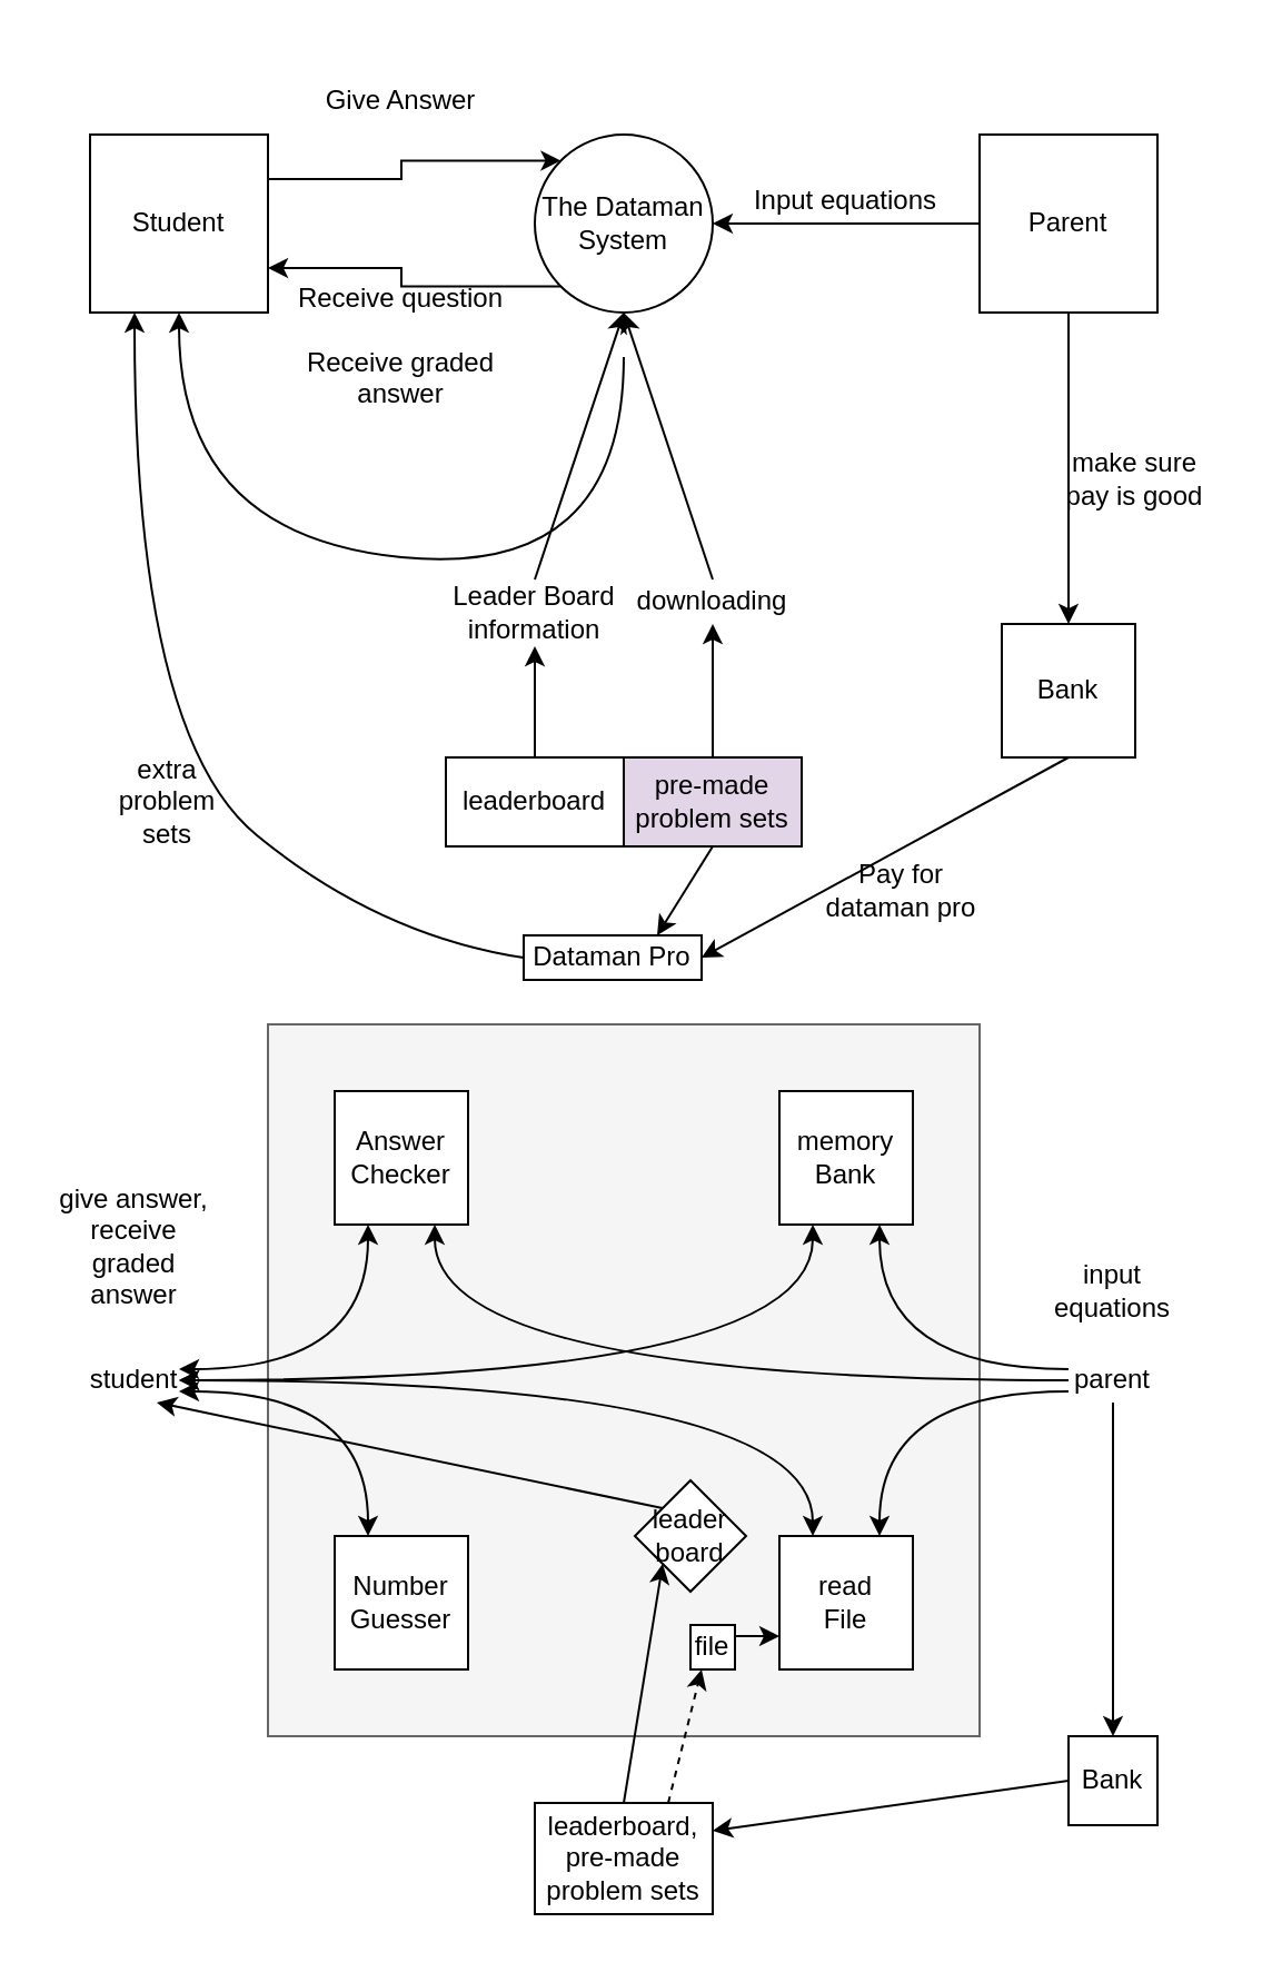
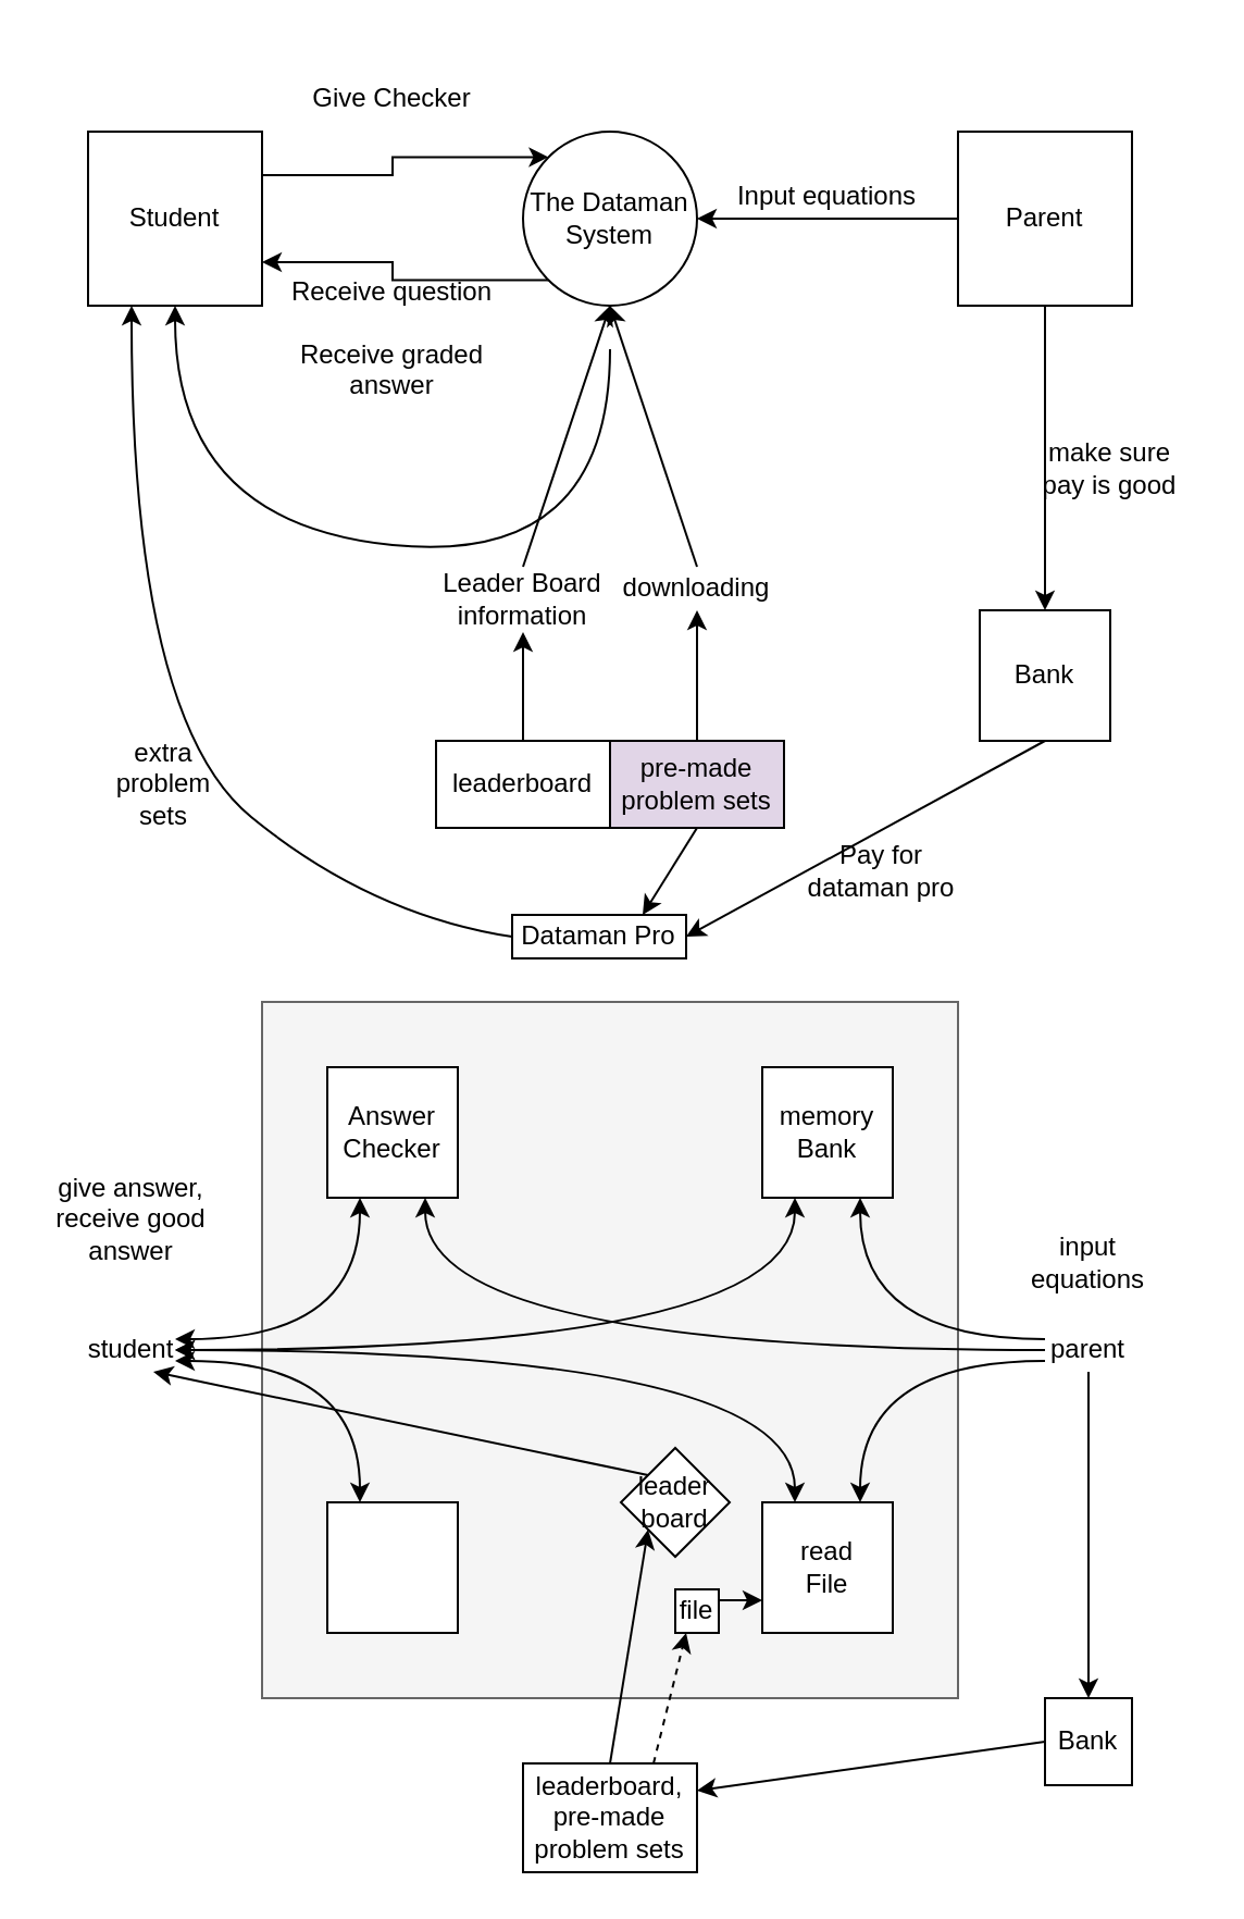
  <mxCell id="0" />
  <mxCell id="1" parent="0" />
  <mxCell id="2" style="edgeStyle=orthogonalEdgeStyle;rounded=0;orthogonalLoop=1;jettySize=auto;html=1;exitX=0;exitY=1;exitDx=0;exitDy=0;entryX=1;entryY=0.75;entryDx=0;entryDy=0;" parent="1" source="3" target="5" edge="1"><mxGeometry relative="1" as="geometry" /></mxCell>
  <mxCell id="3" value="The Dataman System" style="ellipse;whiteSpace=wrap;html=1;aspect=fixed;" parent="1" vertex="1"><mxGeometry x="240" y="60" width="80" height="80" as="geometry" /></mxCell>
  <mxCell id="4" style="edgeStyle=orthogonalEdgeStyle;rounded=0;orthogonalLoop=1;jettySize=auto;html=1;exitX=1;exitY=0.25;exitDx=0;exitDy=0;entryX=0;entryY=0;entryDx=0;entryDy=0;" parent="1" source="5" target="3" edge="1"><mxGeometry relative="1" as="geometry" /></mxCell>
  <mxCell id="5" value="Student" style="whiteSpace=wrap;html=1;aspect=fixed;" parent="1" vertex="1"><mxGeometry x="40" y="60" width="80" height="80" as="geometry" /></mxCell>
  <mxCell id="6" style="edgeStyle=orthogonalEdgeStyle;rounded=0;orthogonalLoop=1;jettySize=auto;html=1;exitX=0;exitY=0.5;exitDx=0;exitDy=0;entryX=1;entryY=0.5;entryDx=0;entryDy=0;" parent="1" source="7" target="3" edge="1"><mxGeometry relative="1" as="geometry" /></mxCell>
  <mxCell id="7" value="Parent" style="whiteSpace=wrap;html=1;aspect=fixed;" parent="1" vertex="1"><mxGeometry x="440" y="60" width="80" height="80" as="geometry" /></mxCell>
  <mxCell id="8" value="Receive question&lt;br&gt;&lt;br&gt;Receive graded answer" style="text;html=1;strokeColor=none;fillColor=none;align=center;verticalAlign=middle;whiteSpace=wrap;rounded=0;" parent="1" vertex="1"><mxGeometry x="130" y="130" width="100" height="50" as="geometry" /></mxCell>
- <mxCell id="9" value="Give Answer" style="text;html=1;strokeColor=none;fillColor=none;align=center;verticalAlign=middle;whiteSpace=wrap;rounded=0;" parent="1" vertex="1"><mxGeometry x="130" y="20" width="100" height="50" as="geometry" /></mxCell>
+ <mxCell id="9" value="Give Checker" style="text;html=1;strokeColor=none;fillColor=none;align=center;verticalAlign=middle;whiteSpace=wrap;rounded=0;" parent="1" vertex="1"><mxGeometry x="130" y="20" width="100" height="50" as="geometry" /></mxCell>
  <mxCell id="10" value="Input equations" style="text;html=1;strokeColor=none;fillColor=none;align=center;verticalAlign=middle;whiteSpace=wrap;rounded=0;" parent="1" vertex="1"><mxGeometry x="330" y="80" width="100" height="20" as="geometry" /></mxCell>
  <mxCell id="11" value="leaderboard" style="rounded=0;whiteSpace=wrap;html=1;" parent="1" vertex="1"><mxGeometry x="200" y="340" width="80" height="40" as="geometry" /></mxCell>
  <mxCell id="12" value="pre-made problem sets" style="rounded=0;whiteSpace=wrap;html=1;fillColor=#e1d5e7;" parent="1" vertex="1"><mxGeometry x="280" y="340" width="80" height="40" as="geometry" /></mxCell>
  <mxCell id="13" value="Bank" style="rounded=0;whiteSpace=wrap;html=1;" parent="1" vertex="1"><mxGeometry x="450" y="280" width="60" height="60" as="geometry" /></mxCell>
  <mxCell id="14" value="" style="endArrow=classic;html=1;exitX=0.5;exitY=0;exitDx=0;exitDy=0;entryX=0.5;entryY=1;entryDx=0;entryDy=0;" parent="1" source="11" target="15" edge="1"><mxGeometry width="50" height="50" relative="1" as="geometry"><mxPoint x="100" y="310" as="sourcePoint" /><mxPoint x="150" y="260" as="targetPoint" /></mxGeometry></mxCell>
  <mxCell id="15" value="Leader Board information" style="text;html=1;strokeColor=none;fillColor=none;align=center;verticalAlign=middle;whiteSpace=wrap;rounded=0;" parent="1" vertex="1"><mxGeometry x="200" y="260" width="80" height="30" as="geometry" /></mxCell>
  <mxCell id="16" value="" style="endArrow=classic;html=1;exitX=0.5;exitY=0;exitDx=0;exitDy=0;entryX=0.5;entryY=1;entryDx=0;entryDy=0;" parent="1" source="15" target="3" edge="1"><mxGeometry width="50" height="50" relative="1" as="geometry"><mxPoint x="40" y="410" as="sourcePoint" /><mxPoint x="90" y="360" as="targetPoint" /></mxGeometry></mxCell>
  <mxCell id="17" value="downloading" style="text;html=1;strokeColor=none;fillColor=none;align=center;verticalAlign=middle;whiteSpace=wrap;rounded=0;" parent="1" vertex="1"><mxGeometry x="280" y="260" width="80" height="20" as="geometry" /></mxCell>
  <mxCell id="18" value="" style="endArrow=classic;html=1;exitX=0.5;exitY=0;exitDx=0;exitDy=0;entryX=0.5;entryY=1;entryDx=0;entryDy=0;" parent="1" source="12" target="17" edge="1"><mxGeometry width="50" height="50" relative="1" as="geometry"><mxPoint x="40" y="410" as="sourcePoint" /><mxPoint x="90" y="360" as="targetPoint" /></mxGeometry></mxCell>
  <mxCell id="19" value="" style="endArrow=classic;html=1;exitX=0.5;exitY=0;exitDx=0;exitDy=0;" parent="1" source="17" edge="1"><mxGeometry width="50" height="50" relative="1" as="geometry"><mxPoint x="40" y="410" as="sourcePoint" /><mxPoint x="280" y="140" as="targetPoint" /></mxGeometry></mxCell>
  <mxCell id="20" value="" style="curved=1;endArrow=classic;html=1;" parent="1" target="5" edge="1"><mxGeometry width="50" height="50" relative="1" as="geometry"><mxPoint x="280" y="160" as="sourcePoint" /><mxPoint x="90" y="360" as="targetPoint" /><Array as="points"><mxPoint x="280" y="260" /><mxPoint x="80" y="240" /></Array></mxGeometry></mxCell>
  <mxCell id="21" value="" style="endArrow=classic;html=1;exitX=0.5;exitY=1;exitDx=0;exitDy=0;entryX=0.5;entryY=0;entryDx=0;entryDy=0;" parent="1" source="7" target="13" edge="1"><mxGeometry width="50" height="50" relative="1" as="geometry"><mxPoint x="40" y="450" as="sourcePoint" /><mxPoint x="90" y="400" as="targetPoint" /></mxGeometry></mxCell>
  <mxCell id="22" value="Dataman Pro" style="rounded=0;whiteSpace=wrap;html=1;" parent="1" vertex="1"><mxGeometry x="235" y="420" width="80" height="20" as="geometry" /></mxCell>
  <mxCell id="23" value="" style="endArrow=classic;html=1;exitX=0.5;exitY=1;exitDx=0;exitDy=0;entryX=1;entryY=0.5;entryDx=0;entryDy=0;" parent="1" source="13" target="22" edge="1"><mxGeometry width="50" height="50" relative="1" as="geometry"><mxPoint x="40" y="500" as="sourcePoint" /><mxPoint x="90" y="450" as="targetPoint" /></mxGeometry></mxCell>
  <mxCell id="24" value="" style="endArrow=classic;html=1;exitX=0.5;exitY=1;exitDx=0;exitDy=0;entryX=0.75;entryY=0;entryDx=0;entryDy=0;" parent="1" source="12" target="22" edge="1"><mxGeometry width="50" height="50" relative="1" as="geometry"><mxPoint x="40" y="500" as="sourcePoint" /><mxPoint x="90" y="450" as="targetPoint" /></mxGeometry></mxCell>
  <mxCell id="25" value="" style="curved=1;endArrow=classic;html=1;exitX=0;exitY=0.5;exitDx=0;exitDy=0;entryX=0.25;entryY=1;entryDx=0;entryDy=0;" parent="1" source="22" target="5" edge="1"><mxGeometry width="50" height="50" relative="1" as="geometry"><mxPoint x="40" y="500" as="sourcePoint" /><mxPoint x="90" y="450" as="targetPoint" /><Array as="points"><mxPoint x="170" y="420" /><mxPoint x="60" y="330" /></Array></mxGeometry></mxCell>
  <mxCell id="26" value="Pay for dataman pro" style="text;html=1;strokeColor=none;fillColor=none;align=center;verticalAlign=middle;whiteSpace=wrap;rounded=0;" parent="1" vertex="1"><mxGeometry x="370" y="380" width="70" height="40" as="geometry" /></mxCell>
  <mxCell id="27" value="make sure pay is good" style="text;html=1;strokeColor=none;fillColor=none;align=center;verticalAlign=middle;whiteSpace=wrap;rounded=0;" parent="1" vertex="1"><mxGeometry x="470" y="200" width="80" height="30" as="geometry" /></mxCell>
  <mxCell id="28" value="extra problem sets" style="text;html=1;strokeColor=none;fillColor=none;align=center;verticalAlign=middle;whiteSpace=wrap;rounded=0;" parent="1" vertex="1"><mxGeometry x="50" y="340" width="50" height="40" as="geometry" /></mxCell>
  <mxCell id="29" value="" style="whiteSpace=wrap;html=1;aspect=fixed;fillColor=#f5f5f5;strokeColor=#666666;fontColor=#333333;" parent="1" vertex="1"><mxGeometry x="120" y="460" width="320" height="320" as="geometry" /></mxCell>
  <mxCell id="30" value="" style="whiteSpace=wrap;html=1;aspect=fixed;" parent="1" vertex="1"><mxGeometry x="150" y="490" width="60" height="60" as="geometry" /></mxCell>
  <mxCell id="31" value="" style="whiteSpace=wrap;html=1;aspect=fixed;" parent="1" vertex="1"><mxGeometry x="350" y="690" width="60" height="60" as="geometry" /></mxCell>
  <mxCell id="32" value="" style="whiteSpace=wrap;html=1;aspect=fixed;" parent="1" vertex="1"><mxGeometry x="150" y="690" width="60" height="60" as="geometry" /></mxCell>
  <mxCell id="33" value="" style="whiteSpace=wrap;html=1;aspect=fixed;" parent="1" vertex="1"><mxGeometry x="350" y="490" width="60" height="60" as="geometry" /></mxCell>
  <mxCell id="34" value="Answer&lt;br&gt;Checker" style="text;html=1;strokeColor=none;fillColor=none;align=center;verticalAlign=middle;whiteSpace=wrap;rounded=0;" parent="1" vertex="1"><mxGeometry x="160" y="510" width="40" height="20" as="geometry" /></mxCell>
  <mxCell id="35" value="memory&lt;br&gt;Bank" style="text;html=1;strokeColor=none;fillColor=none;align=center;verticalAlign=middle;whiteSpace=wrap;rounded=0;" parent="1" vertex="1"><mxGeometry x="360" y="510" width="40" height="20" as="geometry" /></mxCell>
- <mxCell id="36" value="Number&lt;br&gt;Guesser" style="text;html=1;strokeColor=none;fillColor=none;align=center;verticalAlign=middle;whiteSpace=wrap;rounded=0;" parent="1" vertex="1"><mxGeometry x="160" y="710" width="40" height="20" as="geometry" /></mxCell>
  <mxCell id="37" value="read&lt;br&gt;File" style="text;html=1;strokeColor=none;fillColor=none;align=center;verticalAlign=middle;whiteSpace=wrap;rounded=0;" parent="1" vertex="1"><mxGeometry x="360" y="710" width="40" height="20" as="geometry" /></mxCell>
  <mxCell id="38" value="student" style="text;html=1;strokeColor=none;fillColor=none;align=center;verticalAlign=middle;whiteSpace=wrap;rounded=0;" parent="1" vertex="1"><mxGeometry x="40" y="610" width="40" height="20" as="geometry" /></mxCell>
  <mxCell id="39" value="parent" style="text;html=1;strokeColor=none;fillColor=none;align=center;verticalAlign=middle;whiteSpace=wrap;rounded=0;" parent="1" vertex="1"><mxGeometry x="480" y="610" width="40" height="20" as="geometry" /></mxCell>
  <mxCell id="40" value="" style="curved=1;endArrow=classic;html=1;exitX=0;exitY=0.25;exitDx=0;exitDy=0;entryX=0.75;entryY=1;entryDx=0;entryDy=0;" parent="1" source="39" target="33" edge="1"><mxGeometry width="50" height="50" relative="1" as="geometry"><mxPoint x="40" y="850" as="sourcePoint" /><mxPoint x="90" y="800" as="targetPoint" /><Array as="points"><mxPoint x="395" y="615" /></Array></mxGeometry></mxCell>
  <mxCell id="41" value="" style="curved=1;endArrow=classic;html=1;exitX=0;exitY=0.75;exitDx=0;exitDy=0;entryX=0.75;entryY=0;entryDx=0;entryDy=0;" parent="1" source="39" target="31" edge="1"><mxGeometry width="50" height="50" relative="1" as="geometry"><mxPoint x="490" y="630" as="sourcePoint" /><mxPoint x="405" y="560" as="targetPoint" /><Array as="points"><mxPoint x="395" y="625" /></Array></mxGeometry></mxCell>
  <mxCell id="42" value="" style="curved=1;endArrow=classic;html=1;exitX=0;exitY=0.5;exitDx=0;exitDy=0;entryX=0.75;entryY=1;entryDx=0;entryDy=0;" parent="1" source="39" target="30" edge="1"><mxGeometry width="50" height="50" relative="1" as="geometry"><mxPoint x="490" y="625" as="sourcePoint" /><mxPoint x="405" y="560" as="targetPoint" /><Array as="points"><mxPoint x="195" y="620" /></Array></mxGeometry></mxCell>
  <mxCell id="43" value="" style="curved=1;endArrow=classic;html=1;exitX=1;exitY=0.25;exitDx=0;exitDy=0;entryX=0.25;entryY=1;entryDx=0;entryDy=0;startArrow=classic;startFill=1;" parent="1" source="38" target="30" edge="1"><mxGeometry width="50" height="50" relative="1" as="geometry"><mxPoint x="490" y="630" as="sourcePoint" /><mxPoint x="205" y="560" as="targetPoint" /><Array as="points"><mxPoint x="165" y="615" /></Array></mxGeometry></mxCell>
  <mxCell id="44" value="" style="curved=1;endArrow=classic;html=1;exitX=1;exitY=0.5;exitDx=0;exitDy=0;entryX=0.25;entryY=1;entryDx=0;entryDy=0;startArrow=classic;startFill=1;" parent="1" source="38" target="33" edge="1"><mxGeometry width="50" height="50" relative="1" as="geometry"><mxPoint x="90" y="625" as="sourcePoint" /><mxPoint x="175" y="560" as="targetPoint" /><Array as="points"><mxPoint x="365" y="620" /></Array></mxGeometry></mxCell>
  <mxCell id="45" value="" style="curved=1;endArrow=classic;html=1;exitX=1;exitY=0.5;exitDx=0;exitDy=0;entryX=0.25;entryY=0;entryDx=0;entryDy=0;startArrow=classic;startFill=1;" parent="1" source="38" target="31" edge="1"><mxGeometry width="50" height="50" relative="1" as="geometry"><mxPoint x="90" y="625" as="sourcePoint" /><mxPoint x="175" y="560" as="targetPoint" /><Array as="points"><mxPoint x="365" y="620" /></Array></mxGeometry></mxCell>
  <mxCell id="46" value="" style="curved=1;endArrow=classic;html=1;exitX=1;exitY=0.75;exitDx=0;exitDy=0;entryX=0.25;entryY=0;entryDx=0;entryDy=0;startArrow=classic;startFill=1;" parent="1" source="38" target="32" edge="1"><mxGeometry width="50" height="50" relative="1" as="geometry"><mxPoint x="100" y="635" as="sourcePoint" /><mxPoint x="185" y="570" as="targetPoint" /><Array as="points"><mxPoint x="165" y="625" /></Array></mxGeometry></mxCell>
  <mxCell id="47" value="file" style="whiteSpace=wrap;html=1;aspect=fixed;" parent="1" vertex="1"><mxGeometry x="310" y="730" width="20" height="20" as="geometry" /></mxCell>
  <mxCell id="48" value="" style="endArrow=classic;html=1;exitX=1;exitY=0.25;exitDx=0;exitDy=0;entryX=0;entryY=0.75;entryDx=0;entryDy=0;" parent="1" source="47" target="31" edge="1"><mxGeometry width="50" height="50" relative="1" as="geometry"><mxPoint x="40" y="850" as="sourcePoint" /><mxPoint x="90" y="800" as="targetPoint" /></mxGeometry></mxCell>
  <mxCell id="49" value="input equations" style="text;html=1;strokeColor=none;fillColor=none;align=center;verticalAlign=middle;whiteSpace=wrap;rounded=0;" parent="1" vertex="1"><mxGeometry x="470" y="560" width="60" height="40" as="geometry" /></mxCell>
- <mxCell id="50" value="give answer, receive graded answer" style="text;html=1;strokeColor=none;fillColor=none;align=center;verticalAlign=middle;whiteSpace=wrap;rounded=0;" parent="1" vertex="1"><mxGeometry x="20" y="530" width="80" height="60" as="geometry" /></mxCell>
+ <mxCell id="50" value="give answer, receive good answer" style="text;html=1;strokeColor=none;fillColor=none;align=center;verticalAlign=middle;whiteSpace=wrap;rounded=0;" parent="1" vertex="1"><mxGeometry x="20" y="530" width="80" height="60" as="geometry" /></mxCell>
  <mxCell id="51" value="leaderboard, pre-made problem sets" style="rounded=0;whiteSpace=wrap;html=1;" parent="1" vertex="1"><mxGeometry x="240" y="810" width="80" height="50" as="geometry" /></mxCell>
  <mxCell id="52" value="leader&lt;br&gt;board" style="rhombus;whiteSpace=wrap;html=1;" vertex="1" parent="1"><mxGeometry x="285" y="665" width="50" height="50" as="geometry" /></mxCell>
  <mxCell id="53" value="" style="endArrow=classic;html=1;exitX=0.5;exitY=0;exitDx=0;exitDy=0;entryX=0;entryY=1;entryDx=0;entryDy=0;" edge="1" parent="1" source="51" target="52"><mxGeometry width="50" height="50" relative="1" as="geometry"><mxPoint x="20" y="930" as="sourcePoint" /><mxPoint x="70" y="880" as="targetPoint" /></mxGeometry></mxCell>
  <mxCell id="54" value="" style="endArrow=classic;html=1;exitX=0;exitY=0;exitDx=0;exitDy=0;entryX=0.75;entryY=1;entryDx=0;entryDy=0;" edge="1" parent="1" source="52" target="38"><mxGeometry width="50" height="50" relative="1" as="geometry"><mxPoint x="290" y="820" as="sourcePoint" /><mxPoint x="307.5" y="712.5" as="targetPoint" /></mxGeometry></mxCell>
  <mxCell id="55" value="Bank" style="whiteSpace=wrap;html=1;aspect=fixed;" vertex="1" parent="1"><mxGeometry x="480" y="780" width="40" height="40" as="geometry" /></mxCell>
  <mxCell id="56" value="" style="endArrow=classic;html=1;exitX=0.5;exitY=1;exitDx=0;exitDy=0;entryX=0.5;entryY=0;entryDx=0;entryDy=0;" edge="1" parent="1" source="39" target="55"><mxGeometry width="50" height="50" relative="1" as="geometry"><mxPoint x="20" y="930" as="sourcePoint" /><mxPoint x="70" y="880" as="targetPoint" /></mxGeometry></mxCell>
  <mxCell id="57" value="" style="endArrow=classic;html=1;exitX=0;exitY=0.5;exitDx=0;exitDy=0;entryX=1;entryY=0.25;entryDx=0;entryDy=0;" edge="1" parent="1" source="55" target="51"><mxGeometry width="50" height="50" relative="1" as="geometry"><mxPoint x="20" y="930" as="sourcePoint" /><mxPoint x="400" y="860" as="targetPoint" /></mxGeometry></mxCell>
  <mxCell id="58" value="" style="endArrow=classic;html=1;exitX=0.75;exitY=0;exitDx=0;exitDy=0;entryX=0.25;entryY=1;entryDx=0;entryDy=0;dashed=1;" edge="1" parent="1" source="51" target="47"><mxGeometry width="50" height="50" relative="1" as="geometry"><mxPoint x="20" y="930" as="sourcePoint" /><mxPoint x="70" y="880" as="targetPoint" /></mxGeometry></mxCell>
